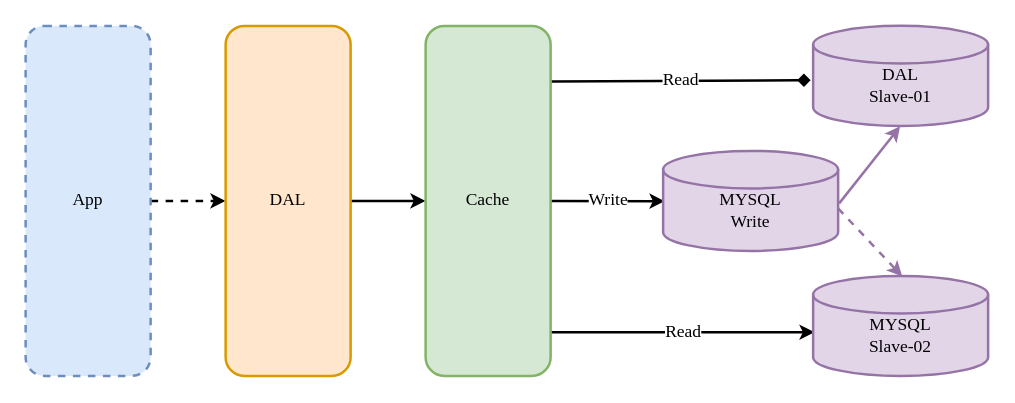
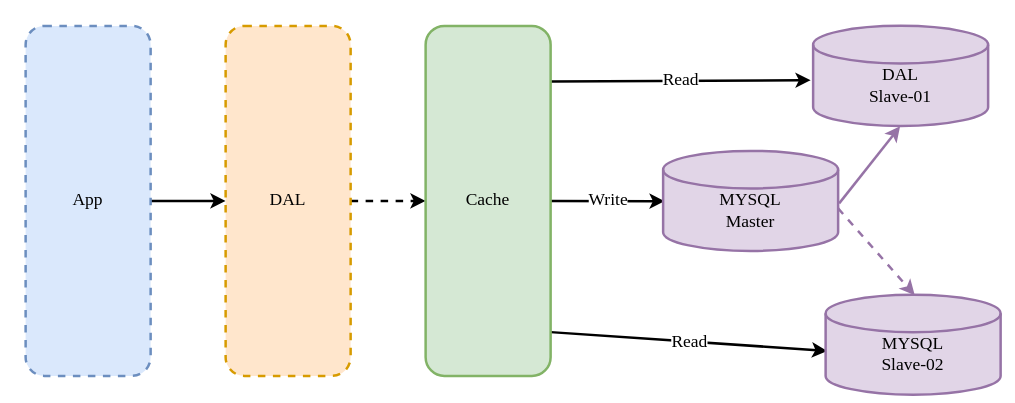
  <mxCell id="0" />
  <mxCell id="1" parent="0" />
- <mxCell id="2" style="edgeStyle=orthogonalEdgeStyle;rounded=0;orthogonalLoop=1;jettySize=auto;html=1;entryX=0;entryY=0.5;entryDx=0;entryDy=0;fontFamily=Comic Sans MS;fontSize=14;strokeWidth=2;dashed=1;" parent="1" source="3" target="5" edge="1"><mxGeometry relative="1" as="geometry" /></mxCell>
+ <mxCell id="2" style="edgeStyle=orthogonalEdgeStyle;rounded=0;orthogonalLoop=1;jettySize=auto;html=1;entryX=0;entryY=0.5;entryDx=0;entryDy=0;fontFamily=Comic Sans MS;fontSize=14;strokeWidth=2;" parent="1" source="3" target="5" edge="1"><mxGeometry relative="1" as="geometry" /></mxCell>
  <mxCell id="3" value="App" style="rounded=1;whiteSpace=wrap;html=1;fillColor=#dae8fc;strokeColor=#6c8ebf;strokeWidth=2;fontSize=14;fontFamily=Comic Sans MS;dashed=1;" parent="1" vertex="1"><mxGeometry x="20" y="20" width="100" height="280" as="geometry" /></mxCell>
- <mxCell id="4" style="edgeStyle=orthogonalEdgeStyle;rounded=0;orthogonalLoop=1;jettySize=auto;html=1;fontFamily=Comic Sans MS;fontSize=14;strokeWidth=2;" parent="1" source="5" target="9" edge="1"><mxGeometry relative="1" as="geometry" /></mxCell>
- <mxCell id="5" value="DAL" style="rounded=1;whiteSpace=wrap;html=1;fillColor=#ffe6cc;strokeColor=#d79b00;strokeWidth=2;fontSize=14;fontFamily=Comic Sans MS;" parent="1" vertex="1"><mxGeometry x="180" y="20" width="100" height="280" as="geometry" /></mxCell>
- <mxCell id="6" value="Read" style="rounded=0;orthogonalLoop=1;jettySize=auto;html=1;entryX=-0.014;entryY=0.543;entryDx=0;entryDy=0;entryPerimeter=0;fontFamily=Comic Sans MS;fontSize=14;strokeWidth=2;exitX=1.004;exitY=0.159;exitDx=0;exitDy=0;exitPerimeter=0;endArrow=diamond;" parent="1" source="9" target="10" edge="1"><mxGeometry relative="1" as="geometry" /></mxCell>
+ <mxCell id="4" style="edgeStyle=orthogonalEdgeStyle;rounded=0;orthogonalLoop=1;jettySize=auto;html=1;fontFamily=Comic Sans MS;fontSize=14;strokeWidth=2;dashed=1;" parent="1" source="5" target="9" edge="1"><mxGeometry relative="1" as="geometry" /></mxCell>
+ <mxCell id="5" value="DAL" style="rounded=1;whiteSpace=wrap;html=1;fillColor=#ffe6cc;strokeColor=#d79b00;strokeWidth=2;fontSize=14;fontFamily=Comic Sans MS;dashed=1;" parent="1" vertex="1"><mxGeometry x="180" y="20" width="100" height="280" as="geometry" /></mxCell>
+ <mxCell id="6" value="Read" style="rounded=0;orthogonalLoop=1;jettySize=auto;html=1;entryX=-0.014;entryY=0.543;entryDx=0;entryDy=0;entryPerimeter=0;fontFamily=Comic Sans MS;fontSize=14;strokeWidth=2;exitX=1.004;exitY=0.159;exitDx=0;exitDy=0;exitPerimeter=0;" parent="1" source="9" target="10" edge="1"><mxGeometry relative="1" as="geometry" /></mxCell>
  <mxCell id="7" value="Write" style="edgeStyle=none;rounded=0;orthogonalLoop=1;jettySize=auto;html=1;entryX=0.009;entryY=0.503;entryDx=0;entryDy=0;entryPerimeter=0;fontFamily=Comic Sans MS;fontSize=14;strokeWidth=2;" parent="1" source="9" target="13" edge="1"><mxGeometry relative="1" as="geometry" /></mxCell>
  <mxCell id="8" value="Read" style="edgeStyle=none;rounded=0;orthogonalLoop=1;jettySize=auto;html=1;entryX=0.009;entryY=0.563;entryDx=0;entryDy=0;entryPerimeter=0;fontFamily=Comic Sans MS;fontSize=14;strokeWidth=2;exitX=1;exitY=0.875;exitDx=0;exitDy=0;exitPerimeter=0;" parent="1" source="9" target="14" edge="1"><mxGeometry relative="1" as="geometry" /></mxCell>
  <mxCell id="9" value="Cache" style="rounded=1;whiteSpace=wrap;html=1;fillColor=#d5e8d4;strokeColor=#82b366;strokeWidth=2;fontSize=14;fontFamily=Comic Sans MS;" parent="1" vertex="1"><mxGeometry x="340" y="20" width="100" height="280" as="geometry" /></mxCell>
  <mxCell id="10" value="&lt;br style=&quot;font-size: 14px&quot;&gt;DAL&lt;br&gt;Slave-01" style="shape=cylinder2;whiteSpace=wrap;html=1;boundedLbl=1;backgroundOutline=1;size=15;fillColor=#e1d5e7;strokeColor=#9673a6;strokeWidth=2;fontFamily=Comic Sans MS;fontSize=14;" parent="1" vertex="1"><mxGeometry x="650" y="20" width="140" height="80" as="geometry" /></mxCell>
  <mxCell id="11" style="edgeStyle=none;rounded=0;orthogonalLoop=1;jettySize=auto;html=1;entryX=0.497;entryY=1.005;entryDx=0;entryDy=0;entryPerimeter=0;strokeWidth=2;fillColor=#e1d5e7;strokeColor=#9673a6;exitX=1.006;exitY=0.525;exitDx=0;exitDy=0;exitPerimeter=0;" edge="1" parent="1" source="13" target="10"><mxGeometry relative="1" as="geometry" /></mxCell>
  <mxCell id="12" style="edgeStyle=none;rounded=0;orthogonalLoop=1;jettySize=auto;html=1;entryX=0.509;entryY=0.005;entryDx=0;entryDy=0;entryPerimeter=0;strokeWidth=2;fillColor=#e1d5e7;strokeColor=#9673a6;exitX=1;exitY=0.575;exitDx=0;exitDy=0;exitPerimeter=0;dashed=1;" edge="1" parent="1" source="13" target="14"><mxGeometry relative="1" as="geometry" /></mxCell>
- <mxCell id="13" value="&lt;br style=&quot;font-size: 14px&quot;&gt;MYSQL&lt;br&gt;Write" style="shape=cylinder2;whiteSpace=wrap;html=1;boundedLbl=1;backgroundOutline=1;size=15;fillColor=#e1d5e7;strokeColor=#9673a6;strokeWidth=2;fontFamily=Comic Sans MS;fontSize=14;" parent="1" vertex="1"><mxGeometry x="530" y="120" width="140" height="80" as="geometry" /></mxCell>
- <mxCell id="14" value="&lt;br style=&quot;font-size: 14px&quot;&gt;MYSQL&lt;br&gt;Slave-02" style="shape=cylinder2;whiteSpace=wrap;html=1;boundedLbl=1;backgroundOutline=1;size=15;fillColor=#e1d5e7;strokeColor=#9673a6;strokeWidth=2;fontFamily=Comic Sans MS;fontSize=14;" parent="1" vertex="1"><mxGeometry x="650" y="220" width="140" height="80" as="geometry" /></mxCell>
+ <mxCell id="13" value="&lt;br style=&quot;font-size: 14px&quot;&gt;MYSQL&lt;br&gt;Master" style="shape=cylinder2;whiteSpace=wrap;html=1;boundedLbl=1;backgroundOutline=1;size=15;fillColor=#e1d5e7;strokeColor=#9673a6;strokeWidth=2;fontFamily=Comic Sans MS;fontSize=14;" parent="1" vertex="1"><mxGeometry x="530" y="120" width="140" height="80" as="geometry" /></mxCell>
+ <mxCell id="14" value="&lt;br style=&quot;font-size: 14px&quot;&gt;MYSQL&lt;br&gt;Slave-02" style="shape=cylinder2;whiteSpace=wrap;html=1;boundedLbl=1;backgroundOutline=1;size=15;fillColor=#e1d5e7;strokeColor=#9673a6;strokeWidth=2;fontFamily=Comic Sans MS;fontSize=14;" parent="1" vertex="1"><mxGeometry x="660" y="235" width="140" height="80" as="geometry" /></mxCell>
